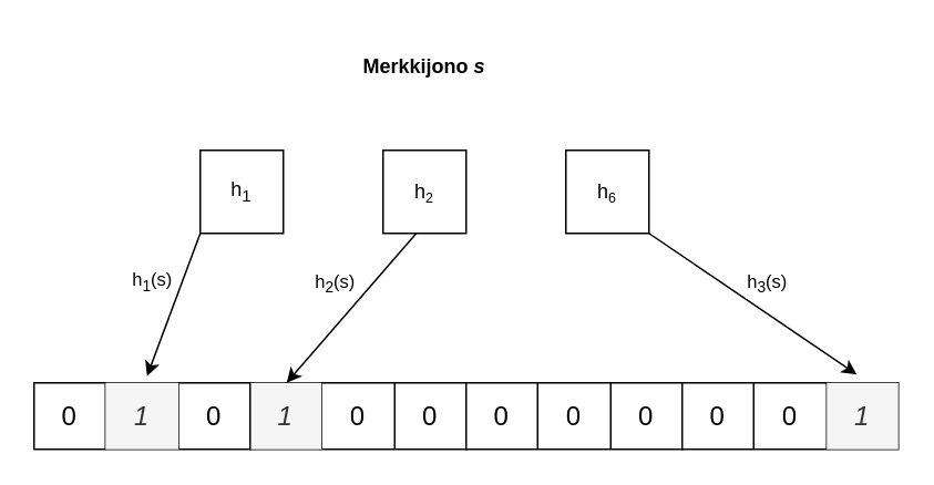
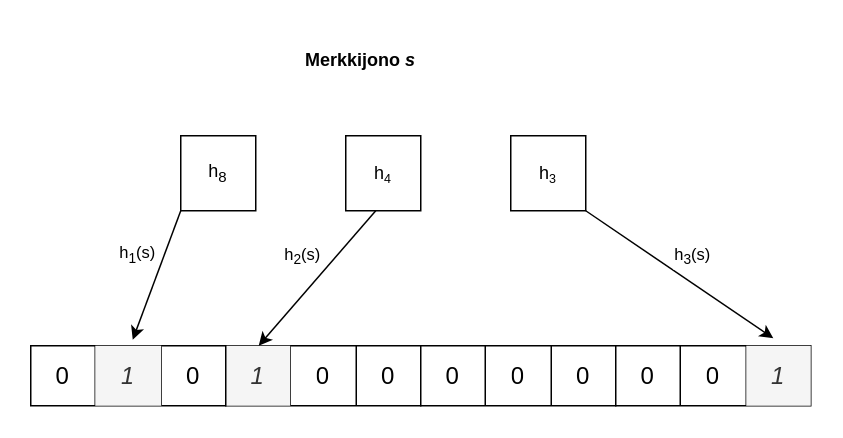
  <mxCell id="0" />
  <mxCell id="1" parent="0" />
- <mxCell id="2" value="Merkkijono &lt;i&gt;s&lt;/i&gt;" style="text;html=1;strokeColor=none;fillColor=none;align=center;verticalAlign=middle;whiteSpace=wrap;rounded=0;fontStyle=1" vertex="1" parent="1"><mxGeometry x="210" width="90" height="40" as="geometry" y="20" /></mxCell>
+ <mxCell id="2" value="Merkkijono &lt;i&gt;s&lt;/i&gt;" style="text;html=1;strokeColor=none;fillColor=none;align=center;verticalAlign=middle;whiteSpace=wrap;rounded=0;fontStyle=1" vertex="1" parent="1"><mxGeometry x="195" y="20" width="90" height="40" as="geometry" /></mxCell>
  <mxCell id="3" value="" style="shape=table;startSize=0;container=1;collapsible=0;childLayout=tableLayout;fontSize=16;" vertex="1" parent="1"><mxGeometry x="150" y="230" width="130" height="40" as="geometry" /></mxCell>
  <mxCell id="4" value="" style="shape=tableRow;horizontal=0;startSize=0;swimlaneHead=0;swimlaneBody=0;strokeColor=inherit;top=0;left=0;bottom=0;right=0;collapsible=0;dropTarget=0;fillColor=none;points=[[0,0.5],[1,0.5]];portConstraint=eastwest;fontSize=16;" vertex="1" parent="3"><mxGeometry width="130" height="40" as="geometry" /></mxCell>
  <mxCell id="5" value="&lt;i&gt;1&lt;/i&gt;" style="shape=partialRectangle;html=1;whiteSpace=wrap;connectable=0;strokeColor=#666666;overflow=hidden;fillColor=#f5f5f5;top=0;left=0;bottom=0;right=0;pointerEvents=1;fontSize=16;fontColor=#333333;" vertex="1" parent="4"><mxGeometry width="43" height="40" as="geometry"><mxRectangle width="43" height="40" as="alternateBounds" /></mxGeometry></mxCell>
  <mxCell id="6" value="0" style="shape=partialRectangle;html=1;whiteSpace=wrap;connectable=0;strokeColor=inherit;overflow=hidden;fillColor=none;top=0;left=0;bottom=0;right=0;pointerEvents=1;fontSize=16;" vertex="1" parent="4"><mxGeometry x="43" width="44" height="40" as="geometry"><mxRectangle width="44" height="40" as="alternateBounds" /></mxGeometry></mxCell>
  <mxCell id="7" value="0" style="shape=partialRectangle;html=1;whiteSpace=wrap;connectable=0;strokeColor=inherit;overflow=hidden;fillColor=none;top=0;left=0;bottom=0;right=0;pointerEvents=1;fontSize=16;" vertex="1" parent="4"><mxGeometry x="87" width="43" height="40" as="geometry"><mxRectangle width="43" height="40" as="alternateBounds" /></mxGeometry></mxCell>
  <mxCell id="8" value="" style="shape=table;startSize=0;container=1;collapsible=0;childLayout=tableLayout;fontSize=16;" vertex="1" parent="1"><mxGeometry x="20" y="230" width="130" height="40" as="geometry" /></mxCell>
  <mxCell id="9" value="" style="shape=tableRow;horizontal=0;startSize=0;swimlaneHead=0;swimlaneBody=0;strokeColor=inherit;top=0;left=0;bottom=0;right=0;collapsible=0;dropTarget=0;fillColor=none;points=[[0,0.5],[1,0.5]];portConstraint=eastwest;fontSize=16;" vertex="1" parent="8"><mxGeometry width="130" height="40" as="geometry" /></mxCell>
  <mxCell id="10" value="0" style="shape=partialRectangle;html=1;whiteSpace=wrap;connectable=0;strokeColor=inherit;overflow=hidden;fillColor=none;top=0;left=0;bottom=0;right=0;pointerEvents=1;fontSize=16;" vertex="1" parent="9"><mxGeometry width="43" height="40" as="geometry"><mxRectangle width="43" height="40" as="alternateBounds" /></mxGeometry></mxCell>
  <mxCell id="11" value="&lt;i&gt;1&lt;/i&gt;" style="shape=partialRectangle;html=1;whiteSpace=wrap;connectable=0;strokeColor=#666666;overflow=hidden;fillColor=#f5f5f5;top=0;left=0;bottom=0;right=0;pointerEvents=1;fontSize=16;fontColor=#333333;" vertex="1" parent="9"><mxGeometry x="43" width="44" height="40" as="geometry"><mxRectangle width="44" height="40" as="alternateBounds" /></mxGeometry></mxCell>
  <mxCell id="12" value="0" style="shape=partialRectangle;html=1;whiteSpace=wrap;connectable=0;strokeColor=inherit;overflow=hidden;fillColor=none;top=0;left=0;bottom=0;right=0;pointerEvents=1;fontSize=16;" vertex="1" parent="9"><mxGeometry x="87" width="43" height="40" as="geometry"><mxRectangle width="43" height="40" as="alternateBounds" /></mxGeometry></mxCell>
  <mxCell id="13" value="" style="shape=table;startSize=0;container=1;collapsible=0;childLayout=tableLayout;fontSize=16;" vertex="1" parent="1"><mxGeometry x="280" y="230" width="130" height="40" as="geometry" /></mxCell>
  <mxCell id="14" value="" style="shape=tableRow;horizontal=0;startSize=0;swimlaneHead=0;swimlaneBody=0;strokeColor=inherit;top=0;left=0;bottom=0;right=0;collapsible=0;dropTarget=0;fillColor=none;points=[[0,0.5],[1,0.5]];portConstraint=eastwest;fontSize=16;" vertex="1" parent="13"><mxGeometry width="130" height="40" as="geometry" /></mxCell>
  <mxCell id="15" value="0&lt;br&gt;" style="shape=partialRectangle;html=1;whiteSpace=wrap;connectable=0;strokeColor=inherit;overflow=hidden;fillColor=none;top=0;left=0;bottom=0;right=0;pointerEvents=1;fontSize=16;" vertex="1" parent="14"><mxGeometry width="43" height="40" as="geometry"><mxRectangle width="43" height="40" as="alternateBounds" /></mxGeometry></mxCell>
  <mxCell id="16" value="0" style="shape=partialRectangle;html=1;whiteSpace=wrap;connectable=0;strokeColor=inherit;overflow=hidden;fillColor=none;top=0;left=0;bottom=0;right=0;pointerEvents=1;fontSize=16;" vertex="1" parent="14"><mxGeometry x="43" width="44" height="40" as="geometry"><mxRectangle width="44" height="40" as="alternateBounds" /></mxGeometry></mxCell>
  <mxCell id="17" value="0" style="shape=partialRectangle;html=1;whiteSpace=wrap;connectable=0;strokeColor=inherit;overflow=hidden;fillColor=none;top=0;left=0;bottom=0;right=0;pointerEvents=1;fontSize=16;" vertex="1" parent="14"><mxGeometry x="87" width="43" height="40" as="geometry"><mxRectangle width="43" height="40" as="alternateBounds" /></mxGeometry></mxCell>
  <mxCell id="18" value="" style="shape=table;startSize=0;container=1;collapsible=0;childLayout=tableLayout;fontSize=16;" vertex="1" parent="1"><mxGeometry x="410" y="230" width="130" height="40" as="geometry" /></mxCell>
  <mxCell id="19" value="" style="shape=tableRow;horizontal=0;startSize=0;swimlaneHead=0;swimlaneBody=0;strokeColor=inherit;top=0;left=0;bottom=0;right=0;collapsible=0;dropTarget=0;fillColor=none;points=[[0,0.5],[1,0.5]];portConstraint=eastwest;fontSize=16;" vertex="1" parent="18"><mxGeometry width="130" height="40" as="geometry" /></mxCell>
  <mxCell id="20" value="0" style="shape=partialRectangle;html=1;whiteSpace=wrap;connectable=0;strokeColor=inherit;overflow=hidden;fillColor=none;top=0;left=0;bottom=0;right=0;pointerEvents=1;fontSize=16;" vertex="1" parent="19"><mxGeometry width="43" height="40" as="geometry"><mxRectangle width="43" height="40" as="alternateBounds" /></mxGeometry></mxCell>
  <mxCell id="21" value="0" style="shape=partialRectangle;html=1;whiteSpace=wrap;connectable=0;strokeColor=inherit;overflow=hidden;fillColor=none;top=0;left=0;bottom=0;right=0;pointerEvents=1;fontSize=16;" vertex="1" parent="19"><mxGeometry x="43" width="44" height="40" as="geometry"><mxRectangle width="44" height="40" as="alternateBounds" /></mxGeometry></mxCell>
  <mxCell id="22" value="&lt;i&gt;1&lt;/i&gt;" style="shape=partialRectangle;html=1;whiteSpace=wrap;connectable=0;strokeColor=#666666;overflow=hidden;fillColor=#f5f5f5;top=0;left=0;bottom=0;right=0;pointerEvents=1;fontSize=16;fontColor=#333333;" vertex="1" parent="19"><mxGeometry x="87" width="43" height="40" as="geometry"><mxRectangle width="43" height="40" as="alternateBounds" /></mxGeometry></mxCell>
- <mxCell id="23" value="h&lt;sub&gt;1&lt;/sub&gt;" style="whiteSpace=wrap;html=1;aspect=fixed;" vertex="1" parent="1"><mxGeometry x="120" y="90" width="50" height="50" as="geometry" /></mxCell>
- <mxCell id="24" value="h&lt;span style=&quot;font-size: 10px;&quot;&gt;&lt;sub&gt;2&lt;/sub&gt;&lt;/span&gt;" style="whiteSpace=wrap;html=1;aspect=fixed;" vertex="1" parent="1"><mxGeometry x="230" y="90" width="50" height="50" as="geometry" /></mxCell>
- <mxCell id="25" value="h&lt;span style=&quot;font-size: 10px;&quot;&gt;&lt;sub&gt;6&lt;/sub&gt;&lt;/span&gt;" style="whiteSpace=wrap;html=1;aspect=fixed;" vertex="1" parent="1"><mxGeometry x="340" y="90" width="50" height="50" as="geometry" /></mxCell>
+ <mxCell id="23" value="h&lt;sub&gt;8&lt;/sub&gt;" style="whiteSpace=wrap;html=1;aspect=fixed;" vertex="1" parent="1"><mxGeometry x="120" y="90" width="50" height="50" as="geometry" /></mxCell>
+ <mxCell id="24" value="h&lt;span style=&quot;font-size: 10px;&quot;&gt;&lt;sub&gt;4&lt;/sub&gt;&lt;/span&gt;" style="whiteSpace=wrap;html=1;aspect=fixed;" vertex="1" parent="1"><mxGeometry x="230" y="90" width="50" height="50" as="geometry" /></mxCell>
+ <mxCell id="25" value="h&lt;span style=&quot;font-size: 10px;&quot;&gt;&lt;sub&gt;3&lt;/sub&gt;&lt;/span&gt;" style="whiteSpace=wrap;html=1;aspect=fixed;" vertex="1" parent="1"><mxGeometry x="340" y="90" width="50" height="50" as="geometry" /></mxCell>
  <mxCell id="26" value="" style="endArrow=classic;html=1;rounded=0;entryX=0.523;entryY=-0.1;entryDx=0;entryDy=0;entryPerimeter=0;" edge="1" parent="1" target="9"><mxGeometry width="50" height="50" relative="1" as="geometry"><mxPoint x="120" y="140" as="sourcePoint" /><mxPoint x="170" y="90" as="targetPoint" /></mxGeometry></mxCell>
  <mxCell id="27" value="h&lt;sub&gt;1&lt;/sub&gt;(s)" style="edgeLabel;html=1;align=center;verticalAlign=middle;resizable=0;points=[];" vertex="1" connectable="0" parent="26"><mxGeometry x="-0.14" y="3" relative="1" as="geometry"><mxPoint x="-19" y="-8" as="offset" /></mxGeometry></mxCell>
  <mxCell id="28" value="" style="endArrow=classic;html=1;rounded=0;entryX=0.169;entryY=0;entryDx=0;entryDy=0;entryPerimeter=0;" edge="1" parent="1" target="4"><mxGeometry width="50" height="50" relative="1" as="geometry"><mxPoint x="250" y="140" as="sourcePoint" /><mxPoint x="300" y="90" as="targetPoint" /></mxGeometry></mxCell>
  <mxCell id="29" value="h&lt;sub&gt;2&lt;/sub&gt;(s)" style="edgeLabel;html=1;align=center;verticalAlign=middle;resizable=0;points=[];" vertex="1" connectable="0" parent="28"><mxGeometry x="-0.168" y="-1" relative="1" as="geometry"><mxPoint x="-16" y="-7" as="offset" /></mxGeometry></mxCell>
  <mxCell id="30" value="" style="endArrow=classic;html=1;rounded=0;entryX=0.808;entryY=-0.125;entryDx=0;entryDy=0;entryPerimeter=0;" edge="1" parent="1" target="19"><mxGeometry width="50" height="50" relative="1" as="geometry"><mxPoint x="390" y="140" as="sourcePoint" /><mxPoint x="440" y="90" as="targetPoint" /></mxGeometry></mxCell>
  <mxCell id="31" value="h&lt;sub&gt;3&lt;/sub&gt;(s)" style="edgeLabel;html=1;align=center;verticalAlign=middle;resizable=0;points=[];" vertex="1" connectable="0" parent="30"><mxGeometry x="-0.028" relative="1" as="geometry"><mxPoint x="10" y="-11" as="offset" /></mxGeometry></mxCell>
